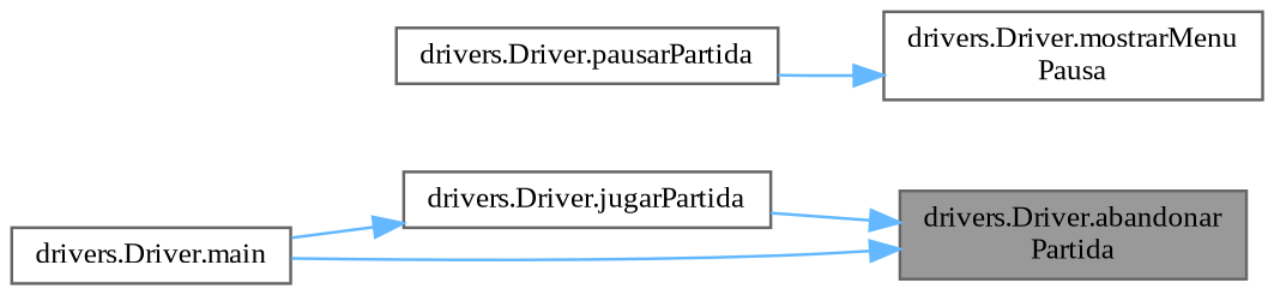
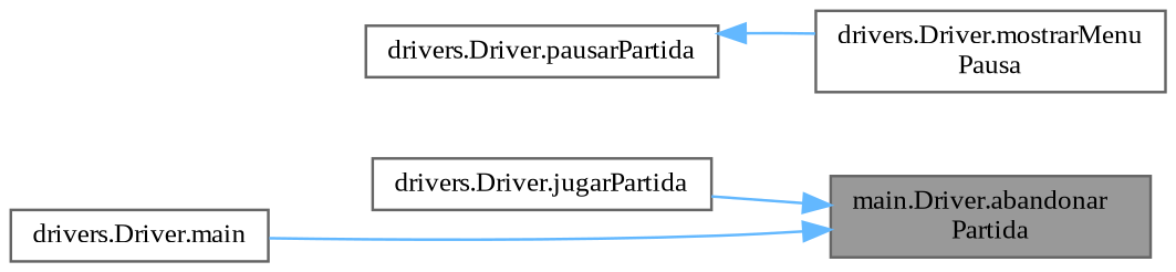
  digraph {
    fontname="Liberation Serif"
    rankdir=RL
    node [color=grey40 fillcolor=white fontname="Liberation Serif" fontsize=10 shape=box style=filled]
    edge [color=steelblue1 dir=back fontname="Liberation Serif" fontsize=10 labelfontname=Helvetica labelfontsize=10 style=solid]
-   n1 [color=gray40 fillcolor=grey60 fontcolor=black height=0.2 label="drivers.Driver.abandonar\lPartida" width=0.4]
+   n1 [color=gray40 fillcolor=grey60 fontcolor=black height=0.2 label="main.Driver.abandonar\lPartida" width=0.4]
    n2 [height=0.2 label="drivers.Driver.jugarPartida" width=0.4]
    n3 [height=0.2 label="drivers.Driver.main" width=0.4]
    n4 [height=0.2 label="drivers.Driver.mostrarMenu\lPausa" width=0.4]
    n5 [height=0.2 label="drivers.Driver.pausarPartida" width=0.4]
    n1 -> n2
    n1 -> n3
-   n2 -> n3
-   n4 -> n5
+   n5 -> n4
  }
